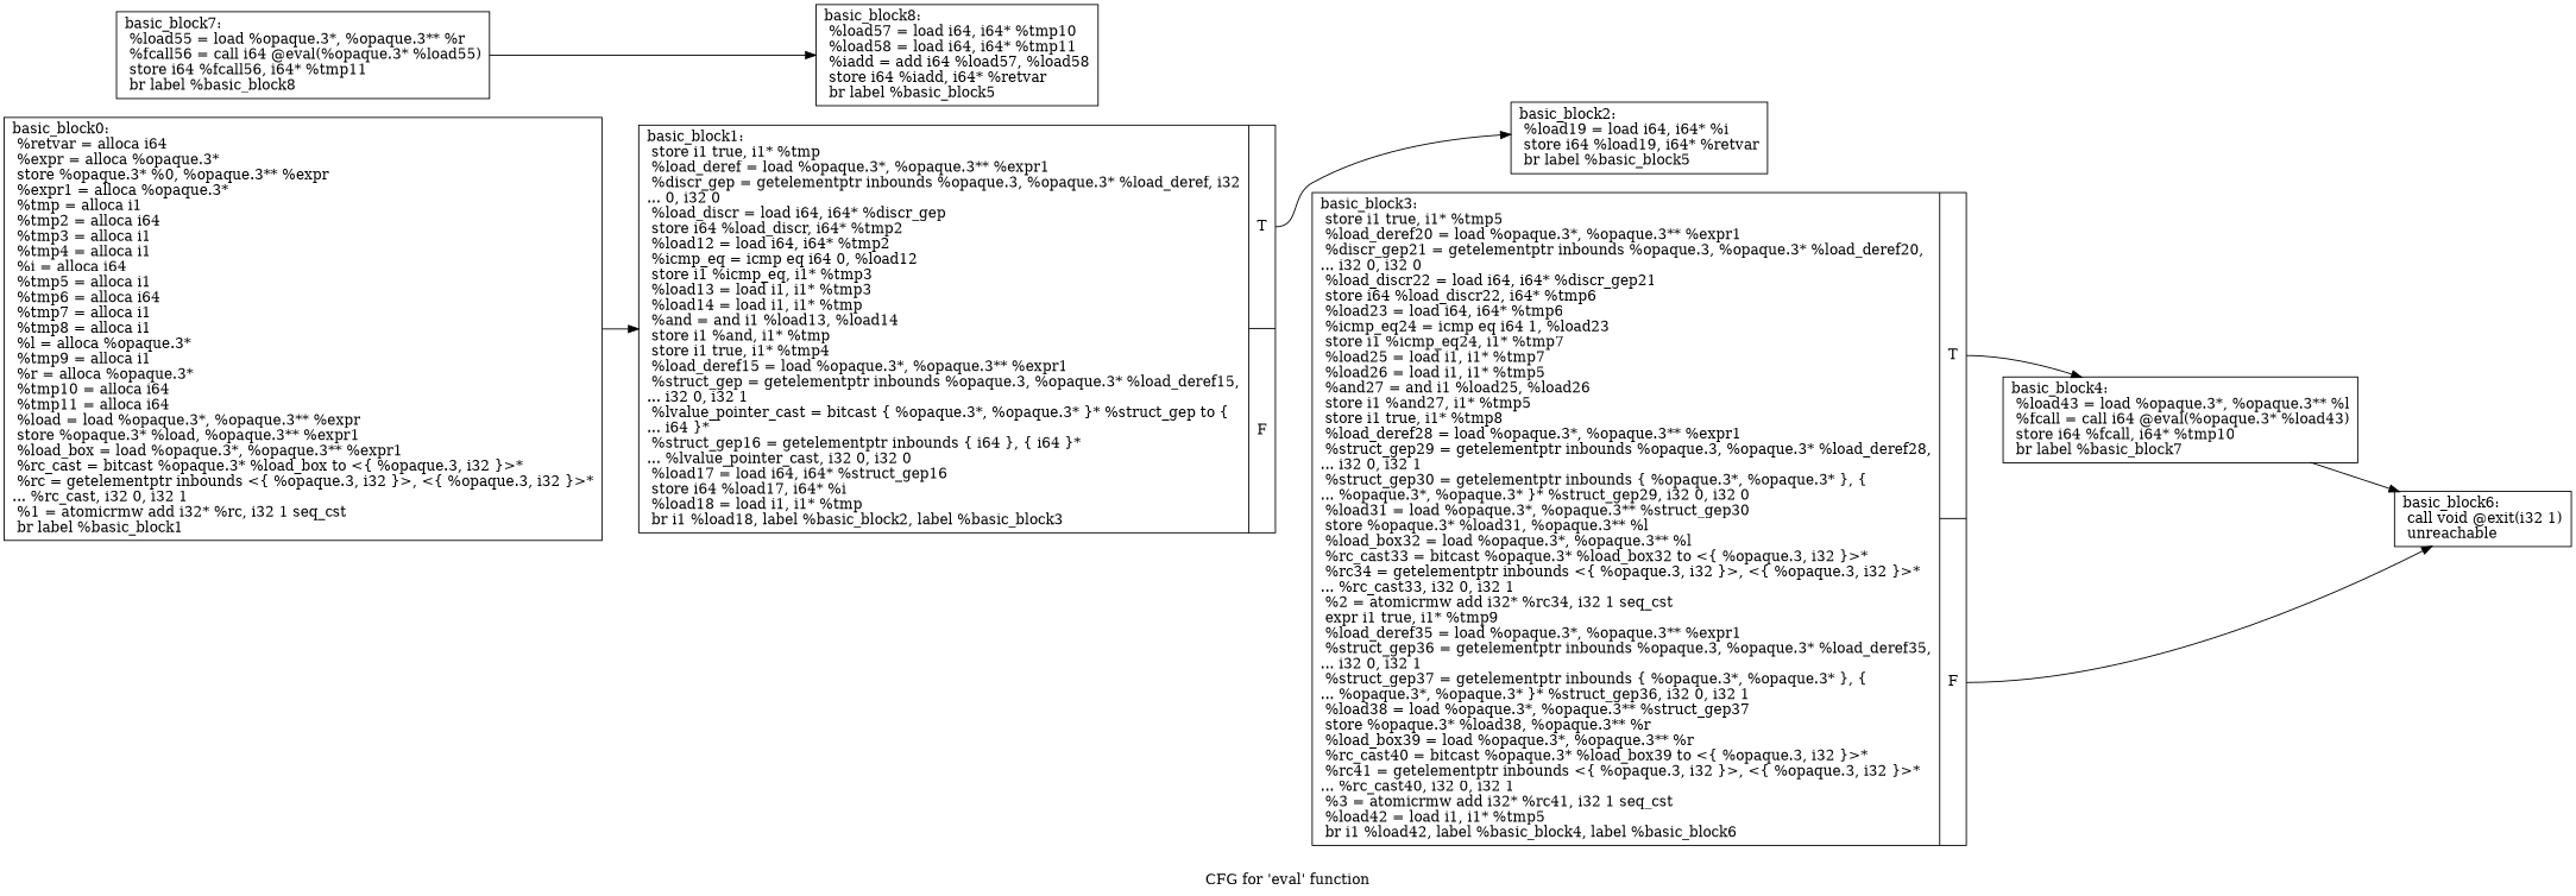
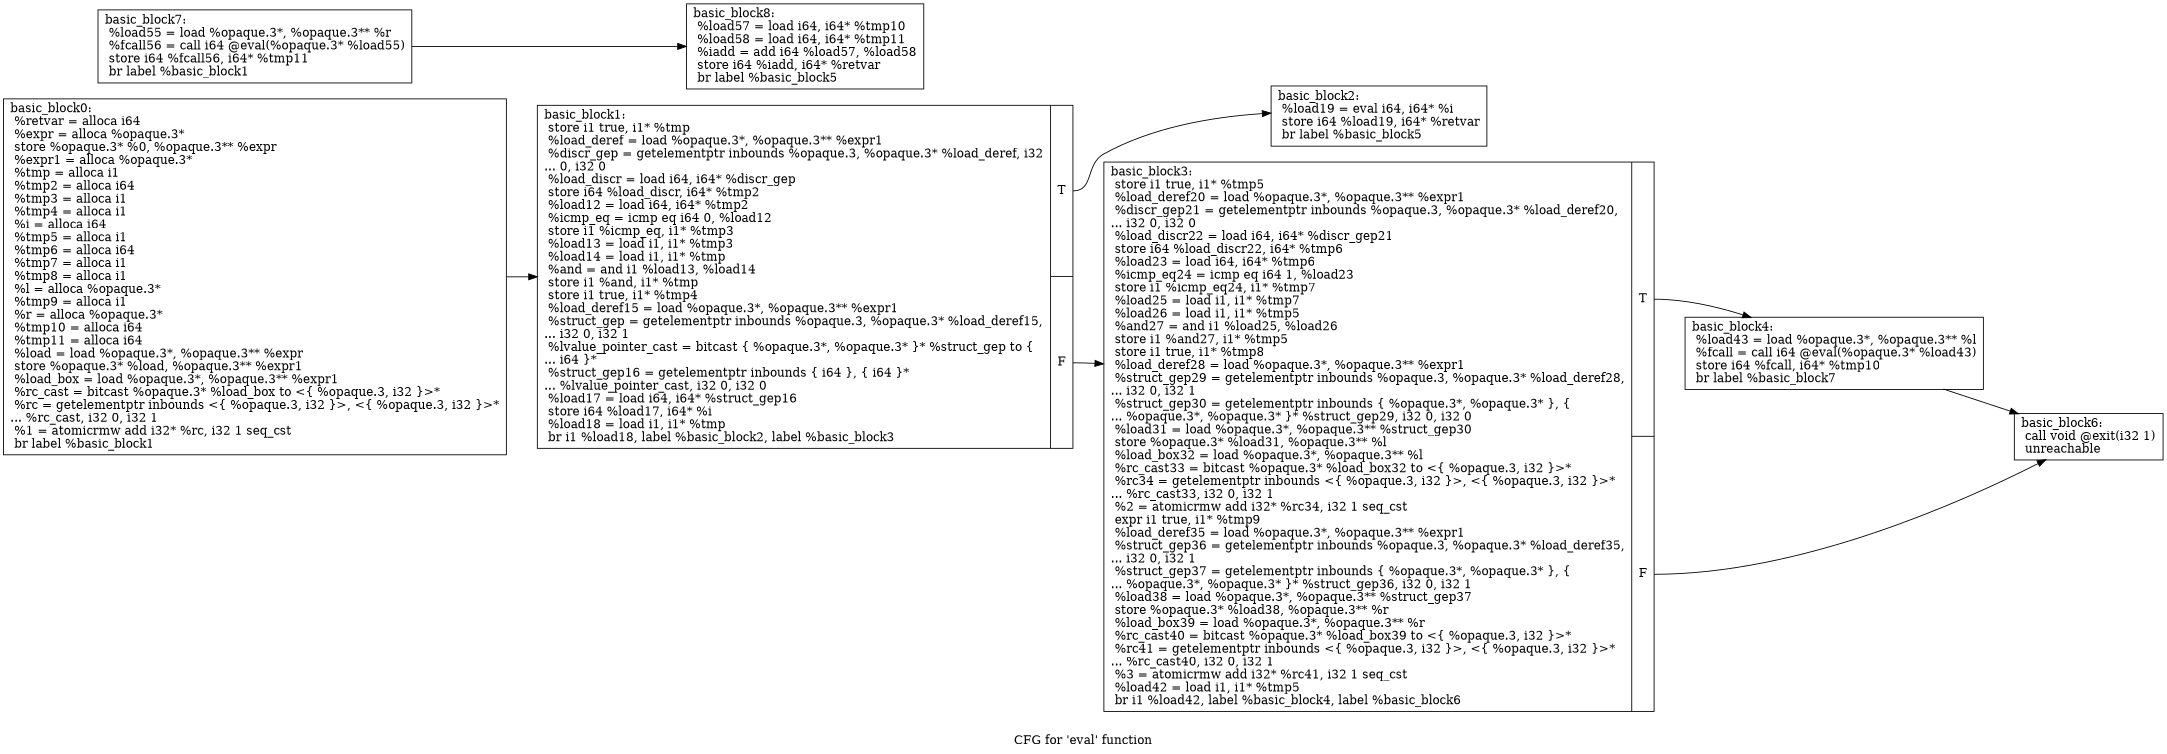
  digraph {
    label="CFG for 'eval' function"
    rankdir=LR
    node [shape=record]
    n1 [label="{basic_block0:\l  %retvar = alloca i64\l  %expr = alloca %opaque.3*\l  store %opaque.3* %0, %opaque.3** %expr\l  %expr1 = alloca %opaque.3*\l  %tmp = alloca i1\l  %tmp2 = alloca i64\l  %tmp3 = alloca i1\l  %tmp4 = alloca i1\l  %i = alloca i64\l  %tmp5 = alloca i1\l  %tmp6 = alloca i64\l  %tmp7 = alloca i1\l  %tmp8 = alloca i1\l  %l = alloca %opaque.3*\l  %tmp9 = alloca i1\l  %r = alloca %opaque.3*\l  %tmp10 = alloca i64\l  %tmp11 = alloca i64\l  %load = load %opaque.3*, %opaque.3** %expr\l  store %opaque.3* %load, %opaque.3** %expr1\l  %load_box = load %opaque.3*, %opaque.3** %expr1\l  %rc_cast = bitcast %opaque.3* %load_box to \<\{ %opaque.3, i32 \}\>*\l  %rc = getelementptr inbounds \<\{ %opaque.3, i32 \}\>, \<\{ %opaque.3, i32 \}\>*\l... %rc_cast, i32 0, i32 1\l  %1 = atomicrmw add i32* %rc, i32 1 seq_cst\l  br label %basic_block1\l}"]
    n2 [label="{basic_block1:                                     \l  store i1 true, i1* %tmp\l  %load_deref = load %opaque.3*, %opaque.3** %expr1\l  %discr_gep = getelementptr inbounds %opaque.3, %opaque.3* %load_deref, i32\l... 0, i32 0\l  %load_discr = load i64, i64* %discr_gep\l  store i64 %load_discr, i64* %tmp2\l  %load12 = load i64, i64* %tmp2\l  %icmp_eq = icmp eq i64 0, %load12\l  store i1 %icmp_eq, i1* %tmp3\l  %load13 = load i1, i1* %tmp3\l  %load14 = load i1, i1* %tmp\l  %and = and i1 %load13, %load14\l  store i1 %and, i1* %tmp\l  store i1 true, i1* %tmp4\l  %load_deref15 = load %opaque.3*, %opaque.3** %expr1\l  %struct_gep = getelementptr inbounds %opaque.3, %opaque.3* %load_deref15,\l... i32 0, i32 1\l  %lvalue_pointer_cast = bitcast \{ %opaque.3*, %opaque.3* \}* %struct_gep to \{\l... i64 \}*\l  %struct_gep16 = getelementptr inbounds \{ i64 \}, \{ i64 \}*\l... %lvalue_pointer_cast, i32 0, i32 0\l  %load17 = load i64, i64* %struct_gep16\l  store i64 %load17, i64* %i\l  %load18 = load i1, i1* %tmp\l  br i1 %load18, label %basic_block2, label %basic_block3\l|{<s0>T|<s1>F}}"]
-   n3 [label="{basic_block2:                                     \l  %load19 = load i64, i64* %i\l  store i64 %load19, i64* %retvar\l  br label %basic_block5\l}"]
+   n3 [label="{basic_block2:                                     \l  %load19 = eval i64, i64* %i\l  store i64 %load19, i64* %retvar\l  br label %basic_block5\l}"]
    n4 [label="{basic_block3:                                     \l  store i1 true, i1* %tmp5\l  %load_deref20 = load %opaque.3*, %opaque.3** %expr1\l  %discr_gep21 = getelementptr inbounds %opaque.3, %opaque.3* %load_deref20,\l... i32 0, i32 0\l  %load_discr22 = load i64, i64* %discr_gep21\l  store i64 %load_discr22, i64* %tmp6\l  %load23 = load i64, i64* %tmp6\l  %icmp_eq24 = icmp eq i64 1, %load23\l  store i1 %icmp_eq24, i1* %tmp7\l  %load25 = load i1, i1* %tmp7\l  %load26 = load i1, i1* %tmp5\l  %and27 = and i1 %load25, %load26\l  store i1 %and27, i1* %tmp5\l  store i1 true, i1* %tmp8\l  %load_deref28 = load %opaque.3*, %opaque.3** %expr1\l  %struct_gep29 = getelementptr inbounds %opaque.3, %opaque.3* %load_deref28,\l... i32 0, i32 1\l  %struct_gep30 = getelementptr inbounds \{ %opaque.3*, %opaque.3* \}, \{\l... %opaque.3*, %opaque.3* \}* %struct_gep29, i32 0, i32 0\l  %load31 = load %opaque.3*, %opaque.3** %struct_gep30\l  store %opaque.3* %load31, %opaque.3** %l\l  %load_box32 = load %opaque.3*, %opaque.3** %l\l  %rc_cast33 = bitcast %opaque.3* %load_box32 to \<\{ %opaque.3, i32 \}\>*\l  %rc34 = getelementptr inbounds \<\{ %opaque.3, i32 \}\>, \<\{ %opaque.3, i32 \}\>*\l... %rc_cast33, i32 0, i32 1\l  %2 = atomicrmw add i32* %rc34, i32 1 seq_cst\l  expr i1 true, i1* %tmp9\l  %load_deref35 = load %opaque.3*, %opaque.3** %expr1\l  %struct_gep36 = getelementptr inbounds %opaque.3, %opaque.3* %load_deref35,\l... i32 0, i32 1\l  %struct_gep37 = getelementptr inbounds \{ %opaque.3*, %opaque.3* \}, \{\l... %opaque.3*, %opaque.3* \}* %struct_gep36, i32 0, i32 1\l  %load38 = load %opaque.3*, %opaque.3** %struct_gep37\l  store %opaque.3* %load38, %opaque.3** %r\l  %load_box39 = load %opaque.3*, %opaque.3** %r\l  %rc_cast40 = bitcast %opaque.3* %load_box39 to \<\{ %opaque.3, i32 \}\>*\l  %rc41 = getelementptr inbounds \<\{ %opaque.3, i32 \}\>, \<\{ %opaque.3, i32 \}\>*\l... %rc_cast40, i32 0, i32 1\l  %3 = atomicrmw add i32* %rc41, i32 1 seq_cst\l  %load42 = load i1, i1* %tmp5\l  br i1 %load42, label %basic_block4, label %basic_block6\l|{<s0>T|<s1>F}}"]
    n5 [label="{basic_block4:                                     \l  %load43 = load %opaque.3*, %opaque.3** %l\l  %fcall = call i64 @eval(%opaque.3* %load43)\l  store i64 %fcall, i64* %tmp10\l  br label %basic_block7\l}"]
    n6 [label="{basic_block6:                                     \l  call void @exit(i32 1)\l  unreachable\l}"]
-   n7 [label="{basic_block7:                                     \l  %load55 = load %opaque.3*, %opaque.3** %r\l  %fcall56 = call i64 @eval(%opaque.3* %load55)\l  store i64 %fcall56, i64* %tmp11\l  br label %basic_block8\l}"]
+   n7 [label="{basic_block7:                                     \l  %load55 = load %opaque.3*, %opaque.3** %r\l  %fcall56 = call i64 @eval(%opaque.3* %load55)\l  store i64 %fcall56, i64* %tmp11\l  br label %basic_block1\l}"]
    n8 [label="{basic_block8:                                     \l  %load57 = load i64, i64* %tmp10\l  %load58 = load i64, i64* %tmp11\l  %iadd = add i64 %load57, %load58\l  store i64 %iadd, i64* %retvar\l  br label %basic_block5\l}"]
    n1 -> n2
    n2 -> n3 [tailport=s0]
+   n2 -> n4 [tailport=s1]
    n4 -> n5 [tailport=s0]
    n4 -> n6 [tailport=s1]
    n5 -> n6
    n7 -> n8
  }
